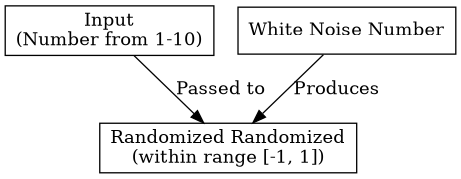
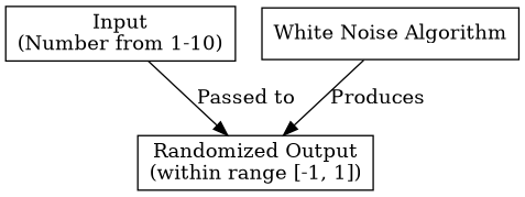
  digraph {
    rankdir=UD
    node [shape=record]
    n1 [label="Input\n(Number from 1-10)"]
-   n2 [label="Randomized Randomized\n(within range [-1, 1])"]
-   n3 [label="White Noise Number"]
+   n2 [label="Randomized Output\n(within range [-1, 1])"]
+   n3 [label="White Noise Algorithm"]
    n1 -> n2 [label="Passed to"]
    n3 -> n2 [label=Produces]
  }
